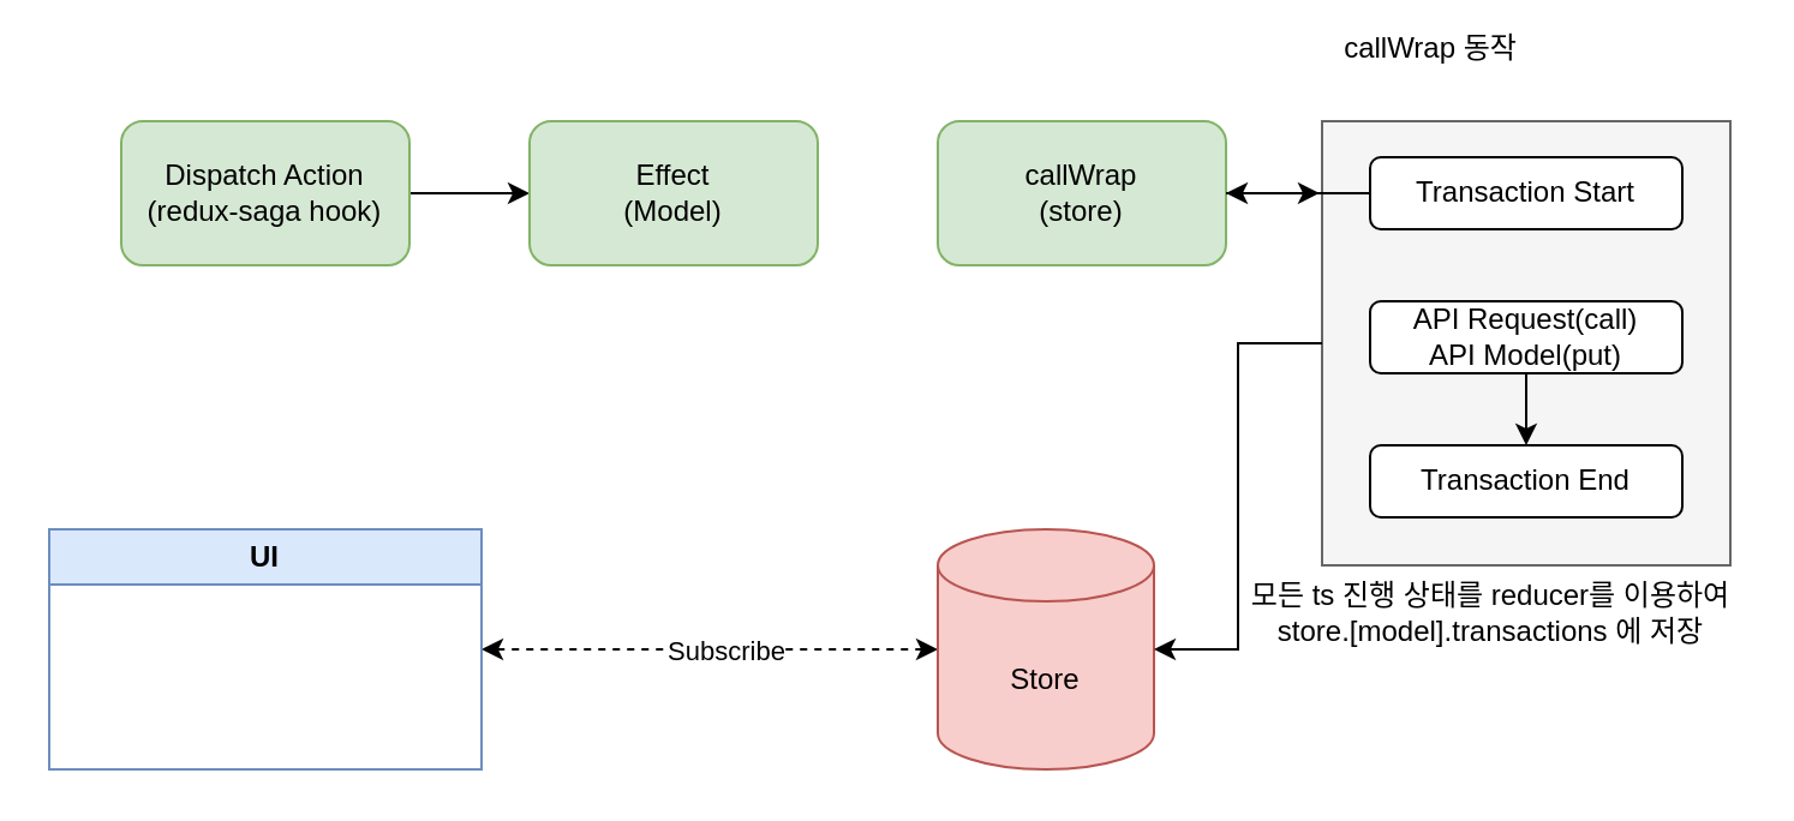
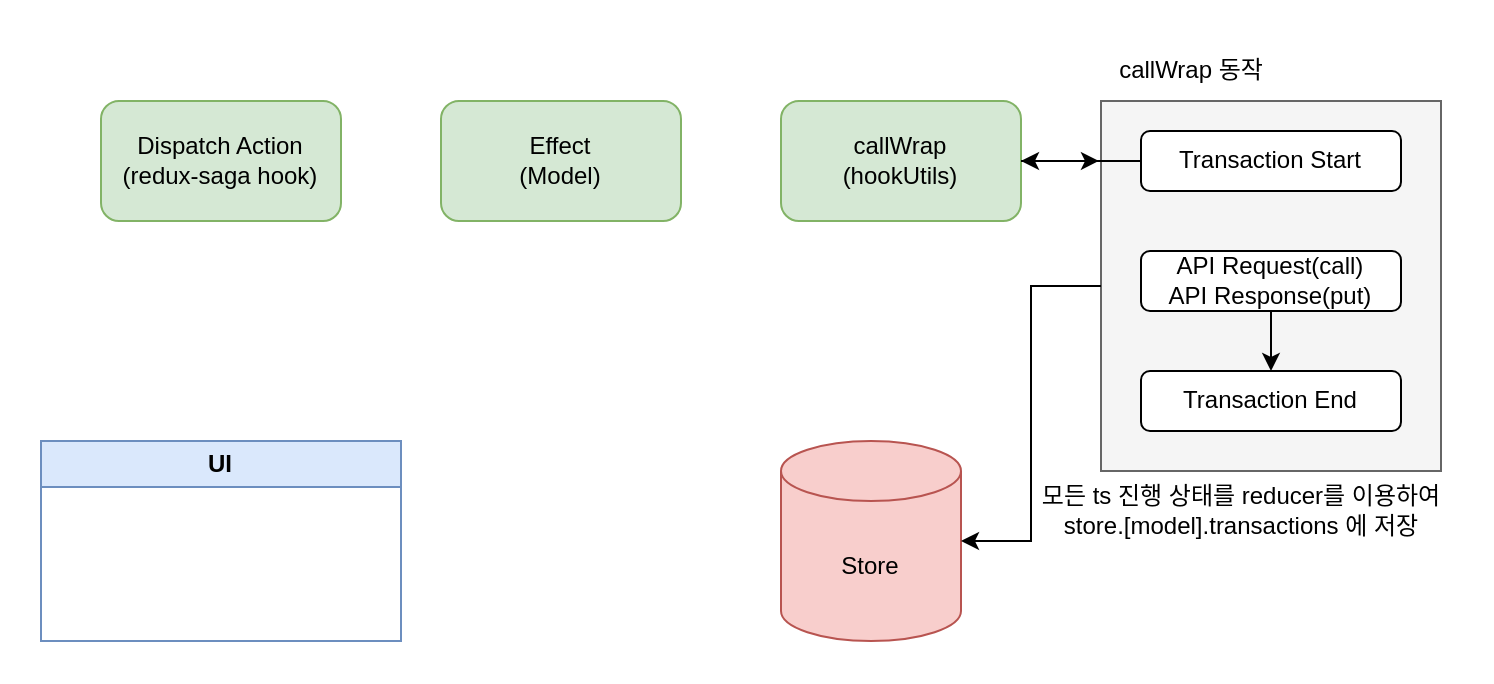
  <mxCell id="0" />
  <mxCell id="1" parent="0" />
  <mxCell id="2" value="" style="rounded=0;whiteSpace=wrap;html=1;fillColor=#f5f5f5;strokeColor=#666666;fontColor=#333333;" vertex="1" parent="1"><mxGeometry x="550" y="50" width="170" height="185" as="geometry" /></mxCell>
- <mxCell id="3" style="edgeStyle=orthogonalEdgeStyle;rounded=0;orthogonalLoop=1;jettySize=auto;html=1;entryX=1;entryY=0.5;entryDx=0;entryDy=0;dashed=1;startArrow=classic;startFill=1;" edge="1" parent="1" source="5" target="6"><mxGeometry relative="1" as="geometry" /></mxCell>
- <mxCell id="4" value="Subscribe" style="edgeLabel;html=1;align=center;verticalAlign=middle;resizable=0;points=[];" vertex="1" connectable="0" parent="3"><mxGeometry x="-0.063" relative="1" as="geometry"><mxPoint as="offset" /></mxGeometry></mxCell>
  <mxCell id="5" value="Store" style="shape=cylinder3;whiteSpace=wrap;html=1;boundedLbl=1;backgroundOutline=1;size=15;fillColor=#f8cecc;strokeColor=#b85450;" vertex="1" parent="1"><mxGeometry x="390" y="220" width="90" height="100" as="geometry" /></mxCell>
  <mxCell id="6" value="UI" style="swimlane;whiteSpace=wrap;html=1;fillColor=#dae8fc;strokeColor=#6c8ebf;" vertex="1" parent="1"><mxGeometry x="20" y="220" width="180" height="100" as="geometry" /></mxCell>
- <mxCell id="7" style="edgeStyle=orthogonalEdgeStyle;rounded=0;orthogonalLoop=1;jettySize=auto;html=1;entryX=0;entryY=0.5;entryDx=0;entryDy=0;" edge="1" parent="1" source="8" target="9"><mxGeometry relative="1" as="geometry" /></mxCell>
  <mxCell id="8" value="Dispatch Action&lt;div&gt;(redux-saga hook)&lt;/div&gt;" style="rounded=1;whiteSpace=wrap;html=1;fillColor=#d5e8d4;strokeColor=#82b366;" vertex="1" parent="1"><mxGeometry x="50" y="50" width="120" height="60" as="geometry" /></mxCell>
  <mxCell id="9" value="Effect&lt;div&gt;(Model)&lt;/div&gt;" style="rounded=1;whiteSpace=wrap;html=1;fillColor=#d5e8d4;strokeColor=#82b366;" vertex="1" parent="1"><mxGeometry x="220" y="50" width="120" height="60" as="geometry" /></mxCell>
- <mxCell id="10" value="callWrap&lt;div&gt;(store)&lt;/div&gt;" style="rounded=1;whiteSpace=wrap;html=1;fillColor=#d5e8d4;strokeColor=#82b366;" vertex="1" parent="1"><mxGeometry x="390" y="50" width="120" height="60" as="geometry" /></mxCell>
+ <mxCell id="10" value="callWrap&lt;div&gt;(hookUtils)&lt;/div&gt;" style="rounded=1;whiteSpace=wrap;html=1;fillColor=#d5e8d4;strokeColor=#82b366;" vertex="1" parent="1"><mxGeometry x="390" y="50" width="120" height="60" as="geometry" /></mxCell>
  <mxCell id="11" style="edgeStyle=orthogonalEdgeStyle;rounded=0;orthogonalLoop=1;jettySize=auto;html=1;" edge="1" parent="1" source="12" target="10"><mxGeometry relative="1" as="geometry" /></mxCell>
  <mxCell id="12" value="Transaction Start" style="rounded=1;whiteSpace=wrap;html=1;" vertex="1" parent="1"><mxGeometry x="570" y="65" width="130" height="30" as="geometry" /></mxCell>
  <mxCell id="13" style="edgeStyle=orthogonalEdgeStyle;rounded=0;orthogonalLoop=1;jettySize=auto;html=1;entryX=0.5;entryY=0;entryDx=0;entryDy=0;" edge="1" parent="1" source="14" target="15"><mxGeometry relative="1" as="geometry" /></mxCell>
- <mxCell id="14" value="API Request(call)&lt;div&gt;API Model(put)&lt;/div&gt;" style="rounded=1;whiteSpace=wrap;html=1;" vertex="1" parent="1"><mxGeometry x="570" y="125" width="130" height="30" as="geometry" /></mxCell>
+ <mxCell id="14" value="API Request(call)&lt;div&gt;API Response(put)&lt;/div&gt;" style="rounded=1;whiteSpace=wrap;html=1;" vertex="1" parent="1"><mxGeometry x="570" y="125" width="130" height="30" as="geometry" /></mxCell>
  <mxCell id="15" value="Transaction End" style="rounded=1;whiteSpace=wrap;html=1;" vertex="1" parent="1"><mxGeometry x="570" y="185" width="130" height="30" as="geometry" /></mxCell>
  <mxCell id="16" style="edgeStyle=orthogonalEdgeStyle;rounded=0;orthogonalLoop=1;jettySize=auto;html=1;entryX=-0.006;entryY=0.162;entryDx=0;entryDy=0;entryPerimeter=0;" edge="1" parent="1" source="10" target="2"><mxGeometry relative="1" as="geometry" /></mxCell>
  <mxCell id="17" style="edgeStyle=orthogonalEdgeStyle;rounded=0;orthogonalLoop=1;jettySize=auto;html=1;entryX=1;entryY=0.5;entryDx=0;entryDy=0;entryPerimeter=0;" edge="1" parent="1" source="2" target="5"><mxGeometry relative="1" as="geometry" /></mxCell>
  <mxCell id="18" value="모든 ts 진행 상태를 reducer를 이용하여&lt;div&gt;store.[model].transactions 에 저장&lt;/div&gt;" style="text;html=1;align=center;verticalAlign=middle;resizable=0;points=[];autosize=1;strokeColor=none;fillColor=none;" vertex="1" parent="1"><mxGeometry x="515" y="235" width="210" height="40" as="geometry" /></mxCell>
- <mxCell id="19" value="callWrap 동작" style="text;html=1;align=center;verticalAlign=middle;resizable=0;points=[];autosize=1;strokeColor=none;fillColor=none;" vertex="1" parent="1"><mxGeometry x="550" y="5" width="90" height="30" as="geometry" /></mxCell>
+ <mxCell id="19" value="callWrap 동작" style="text;html=1;align=center;verticalAlign=middle;resizable=0;points=[];autosize=1;strokeColor=none;fillColor=none;" vertex="1" parent="1"><mxGeometry x="550" y="20" width="90" height="30" as="geometry" /></mxCell>
